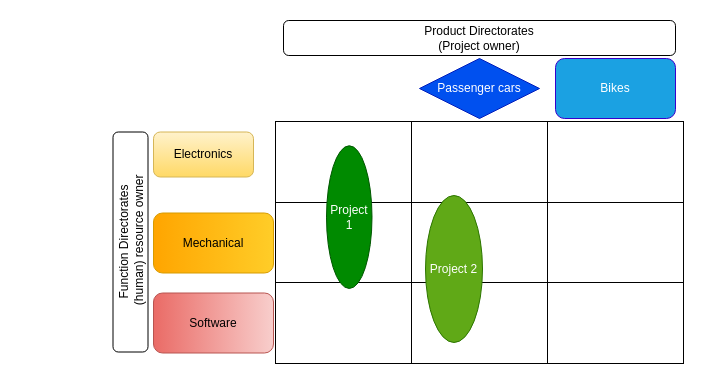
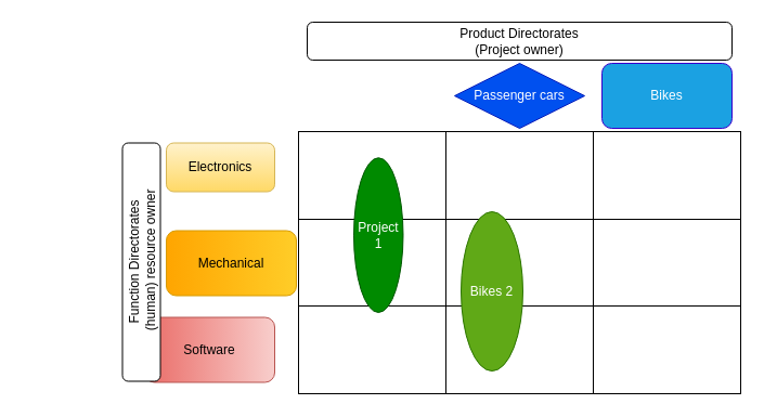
  <mxCell id="0" />
  <mxCell id="1" parent="0" />
  <mxCell id="2" value="" style="rounded=0;whiteSpace=wrap;html=1;" vertex="1" parent="1"><mxGeometry x="547" y="121" width="136" height="81" as="geometry" /></mxCell>
  <mxCell id="3" value="" style="rounded=0;whiteSpace=wrap;html=1;" vertex="1" parent="1"><mxGeometry x="547" y="202" width="136" height="81" as="geometry" /></mxCell>
  <mxCell id="4" value="" style="rounded=0;whiteSpace=wrap;html=1;" vertex="1" parent="1"><mxGeometry x="547" y="282" width="136" height="81" as="geometry" /></mxCell>
  <mxCell id="5" value="" style="rounded=0;whiteSpace=wrap;html=1;" vertex="1" parent="1"><mxGeometry x="275" y="121" width="136" height="81" as="geometry" /></mxCell>
  <mxCell id="6" value="" style="rounded=0;whiteSpace=wrap;html=1;" vertex="1" parent="1"><mxGeometry x="411" y="121" width="136" height="81" as="geometry" /></mxCell>
  <mxCell id="7" value="" style="rounded=0;whiteSpace=wrap;html=1;" vertex="1" parent="1"><mxGeometry x="275" y="202" width="136" height="81" as="geometry" /></mxCell>
  <mxCell id="8" value="" style="rounded=0;whiteSpace=wrap;html=1;" vertex="1" parent="1"><mxGeometry x="411" y="202" width="136" height="81" as="geometry" /></mxCell>
  <mxCell id="9" value="" style="rounded=0;whiteSpace=wrap;html=1;" vertex="1" parent="1"><mxGeometry x="275" y="282" width="136" height="81" as="geometry" /></mxCell>
  <mxCell id="10" value="" style="rounded=0;whiteSpace=wrap;html=1;" vertex="1" parent="1"><mxGeometry x="411" y="282" width="136" height="81" as="geometry" /></mxCell>
  <mxCell id="11" value="Electronics" style="rounded=1;whiteSpace=wrap;html=1;fillColor=#fff2cc;strokeColor=#d6b656;gradientColor=#ffd966;" vertex="1" parent="1"><mxGeometry x="153" y="131.5" width="100" height="45" as="geometry" /></mxCell>
  <mxCell id="12" value="Mechanical" style="rounded=1;whiteSpace=wrap;html=1;fillColor=#ffcd28;strokeColor=#d79b00;gradientDirection=west;gradientColor=#ffa500;" vertex="1" parent="1"><mxGeometry x="153" y="212.5" width="120" height="60" as="geometry" /></mxCell>
  <mxCell id="13" value="Passenger cars" style="rhombus;whiteSpace=wrap;html=1;fillColor=#0050ef;strokeColor=#001DBC;gradientDirection=west;fontColor=#ffffff;" vertex="1" parent="1"><mxGeometry x="419" y="58" width="120" height="60" as="geometry" /></mxCell>
- <mxCell id="14" value="Software" style="rounded=1;whiteSpace=wrap;html=1;fillColor=#f8cecc;strokeColor=#b85450;gradientDirection=west;gradientColor=#ea6b66;" vertex="1" parent="1"><mxGeometry x="153" y="292.5" width="120" height="60" as="geometry" /></mxCell>
+ <mxCell id="14" value="Software" style="rounded=1;whiteSpace=wrap;html=1;fillColor=#f8cecc;strokeColor=#b85450;gradientDirection=west;gradientColor=#ea6b66;" vertex="1" parent="1"><mxGeometry x="133" y="292.5" width="120" height="60" as="geometry" /></mxCell>
  <mxCell id="15" value="Bikes" style="rounded=1;whiteSpace=wrap;html=1;fillColor=#1ba1e2;strokeColor=#3700CC;gradientDirection=west;fontColor=#ffffff;" vertex="1" parent="1"><mxGeometry x="555" y="58" width="120" height="60" as="geometry" /></mxCell>
  <mxCell id="16" value="Project 1" style="ellipse;whiteSpace=wrap;html=1;fillColor=#008a00;fontColor=#ffffff;strokeColor=#005700;" vertex="1" parent="1"><mxGeometry x="326" y="145.25" width="45.5" height="142.75" as="geometry" /></mxCell>
  <mxCell id="17" value="Function Directorates&lt;br&gt;&amp;nbsp;(human) resource owner" style="rounded=1;whiteSpace=wrap;html=1;gradientDirection=west;rotation=-90;" vertex="1" parent="1"><mxGeometry x="20" y="224" width="220" height="35" as="geometry" /></mxCell>
  <mxCell id="18" value="Product Directorates&lt;br&gt;(Project owner)" style="rounded=1;whiteSpace=wrap;html=1;gradientDirection=west;rotation=0;" vertex="1" parent="1"><mxGeometry x="283" y="20" width="392" height="35" as="geometry" /></mxCell>
- <mxCell id="19" value="Project 2" style="ellipse;whiteSpace=wrap;html=1;fillColor=#60a917;fontColor=#ffffff;strokeColor=#2D7600;" vertex="1" parent="1"><mxGeometry x="425" y="195" width="57" height="147" as="geometry" /></mxCell>
+ <mxCell id="19" value="Bikes 2" style="ellipse;whiteSpace=wrap;html=1;fillColor=#60a917;fontColor=#ffffff;strokeColor=#2D7600;" vertex="1" parent="1"><mxGeometry x="425" y="195" width="57" height="147" as="geometry" /></mxCell>
